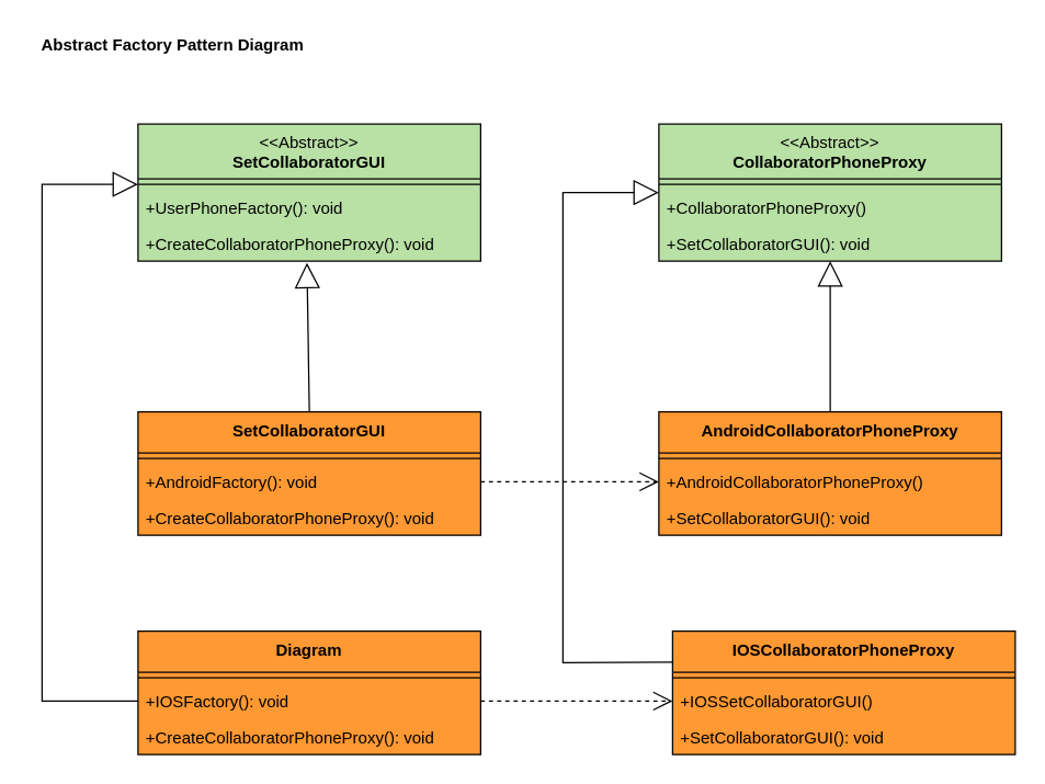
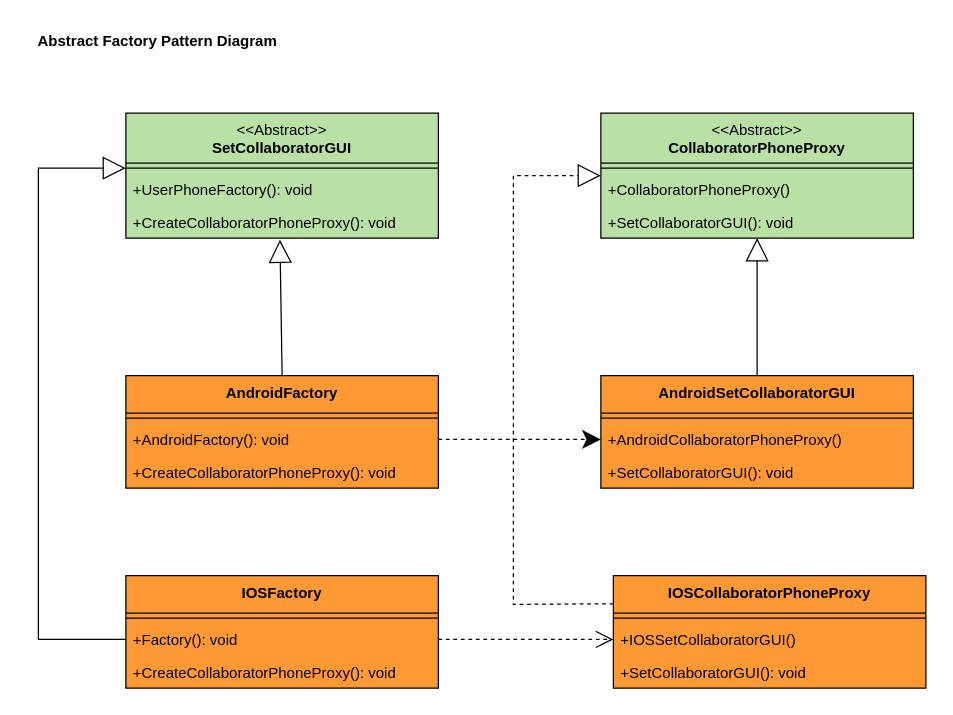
  <mxCell id="0" />
  <mxCell id="1" parent="0" />
  <mxCell id="2" value="&lt;div&gt;&lt;span style=&quot;font-weight: normal;&quot;&gt;&amp;lt;&amp;lt;Abstract&amp;gt;&amp;gt;&lt;/span&gt;&lt;/div&gt;SetCollaboratorGUI" style="swimlane;fontStyle=1;align=center;verticalAlign=top;childLayout=stackLayout;horizontal=1;startSize=40;horizontalStack=0;resizeParent=1;resizeParentMax=0;resizeLast=0;collapsible=1;marginBottom=0;whiteSpace=wrap;html=1;fillColor=#B9E0A5;swimlaneFillColor=#B9E0A5;" parent="1" vertex="1"><mxGeometry x="100" y="90" width="250" height="100" as="geometry" /></mxCell>
  <mxCell id="3" value="" style="line;strokeWidth=1;fillColor=none;align=left;verticalAlign=middle;spacingTop=-1;spacingLeft=3;spacingRight=3;rotatable=0;labelPosition=right;points=[];portConstraint=eastwest;strokeColor=inherit;" parent="2" vertex="1"><mxGeometry y="40" width="250" height="8" as="geometry" /></mxCell>
  <mxCell id="4" value="+UserPhoneFactory(): void" style="text;strokeColor=none;fillColor=none;align=left;verticalAlign=top;spacingLeft=4;spacingRight=4;overflow=hidden;rotatable=0;points=[[0,0.5],[1,0.5]];portConstraint=eastwest;whiteSpace=wrap;html=1;" parent="2" vertex="1"><mxGeometry y="48" width="250" height="26" as="geometry" /></mxCell>
  <mxCell id="5" value="+CreateCollaboratorPhoneProxy(): void" style="text;strokeColor=none;fillColor=none;align=left;verticalAlign=top;spacingLeft=4;spacingRight=4;overflow=hidden;rotatable=0;points=[[0,0.5],[1,0.5]];portConstraint=eastwest;whiteSpace=wrap;html=1;" parent="2" vertex="1"><mxGeometry y="74" width="250" height="26" as="geometry" /></mxCell>
- <mxCell id="6" value="&lt;div&gt;&lt;span style=&quot;background-color: transparent; color: light-dark(rgb(0, 0, 0), rgb(255, 255, 255));&quot;&gt;SetCollaboratorGUI&lt;/span&gt;&lt;/div&gt;" style="swimlane;fontStyle=1;align=center;verticalAlign=top;childLayout=stackLayout;horizontal=1;startSize=30;horizontalStack=0;resizeParent=1;resizeParentMax=0;resizeLast=0;collapsible=1;marginBottom=0;whiteSpace=wrap;html=1;fillColor=#FF9933;swimlaneFillColor=#FF9933;" parent="1" vertex="1"><mxGeometry x="100" y="300" width="250" height="90" as="geometry" /></mxCell>
+ <mxCell id="6" value="&lt;div&gt;&lt;span style=&quot;background-color: transparent; color: light-dark(rgb(0, 0, 0), rgb(255, 255, 255));&quot;&gt;AndroidFactory&lt;/span&gt;&lt;/div&gt;" style="swimlane;fontStyle=1;align=center;verticalAlign=top;childLayout=stackLayout;horizontal=1;startSize=30;horizontalStack=0;resizeParent=1;resizeParentMax=0;resizeLast=0;collapsible=1;marginBottom=0;whiteSpace=wrap;html=1;fillColor=#FF9933;swimlaneFillColor=#FF9933;" parent="1" vertex="1"><mxGeometry x="100" y="300" width="250" height="90" as="geometry" /></mxCell>
  <mxCell id="7" value="" style="line;strokeWidth=1;fillColor=none;align=left;verticalAlign=middle;spacingTop=-1;spacingLeft=3;spacingRight=3;rotatable=0;labelPosition=right;points=[];portConstraint=eastwest;strokeColor=inherit;" parent="6" vertex="1"><mxGeometry y="30" width="250" height="8" as="geometry" /></mxCell>
  <mxCell id="8" value="+AndroidFactory(): void" style="text;strokeColor=none;fillColor=none;align=left;verticalAlign=top;spacingLeft=4;spacingRight=4;overflow=hidden;rotatable=0;points=[[0,0.5],[1,0.5]];portConstraint=eastwest;whiteSpace=wrap;html=1;" parent="6" vertex="1"><mxGeometry y="38" width="250" height="26" as="geometry" /></mxCell>
  <mxCell id="9" value="+CreateCollaboratorPhoneProxy(): void" style="text;strokeColor=none;fillColor=none;align=left;verticalAlign=top;spacingLeft=4;spacingRight=4;overflow=hidden;rotatable=0;points=[[0,0.5],[1,0.5]];portConstraint=eastwest;whiteSpace=wrap;html=1;" parent="6" vertex="1"><mxGeometry y="64" width="250" height="26" as="geometry" /></mxCell>
- <mxCell id="10" value="&lt;div&gt;&lt;span style=&quot;background-color: transparent; color: light-dark(rgb(0, 0, 0), rgb(255, 255, 255));&quot;&gt;Diagram&lt;/span&gt;&lt;/div&gt;" style="swimlane;fontStyle=1;align=center;verticalAlign=top;childLayout=stackLayout;horizontal=1;startSize=30;horizontalStack=0;resizeParent=1;resizeParentMax=0;resizeLast=0;collapsible=1;marginBottom=0;whiteSpace=wrap;html=1;fillColor=#FF9933;swimlaneFillColor=#FF9933;" parent="1" vertex="1"><mxGeometry x="100" y="460" width="250" height="90" as="geometry" /></mxCell>
+ <mxCell id="10" value="&lt;div&gt;&lt;span style=&quot;background-color: transparent; color: light-dark(rgb(0, 0, 0), rgb(255, 255, 255));&quot;&gt;IOSFactory&lt;/span&gt;&lt;/div&gt;" style="swimlane;fontStyle=1;align=center;verticalAlign=top;childLayout=stackLayout;horizontal=1;startSize=30;horizontalStack=0;resizeParent=1;resizeParentMax=0;resizeLast=0;collapsible=1;marginBottom=0;whiteSpace=wrap;html=1;fillColor=#FF9933;swimlaneFillColor=#FF9933;" parent="1" vertex="1"><mxGeometry x="100" y="460" width="250" height="90" as="geometry" /></mxCell>
  <mxCell id="11" value="" style="line;strokeWidth=1;fillColor=none;align=left;verticalAlign=middle;spacingTop=-1;spacingLeft=3;spacingRight=3;rotatable=0;labelPosition=right;points=[];portConstraint=eastwest;strokeColor=inherit;" parent="10" vertex="1"><mxGeometry y="30" width="250" height="8" as="geometry" /></mxCell>
- <mxCell id="12" value="+IOSFactory(): void" style="text;strokeColor=none;fillColor=none;align=left;verticalAlign=top;spacingLeft=4;spacingRight=4;overflow=hidden;rotatable=0;points=[[0,0.5],[1,0.5]];portConstraint=eastwest;whiteSpace=wrap;html=1;" parent="10" vertex="1"><mxGeometry y="38" width="250" height="26" as="geometry" /></mxCell>
+ <mxCell id="12" value="+Factory(): void" style="text;strokeColor=none;fillColor=none;align=left;verticalAlign=top;spacingLeft=4;spacingRight=4;overflow=hidden;rotatable=0;points=[[0,0.5],[1,0.5]];portConstraint=eastwest;whiteSpace=wrap;html=1;" parent="10" vertex="1"><mxGeometry y="38" width="250" height="26" as="geometry" /></mxCell>
  <mxCell id="13" value="+CreateCollaboratorPhoneProxy(): void" style="text;strokeColor=none;fillColor=none;align=left;verticalAlign=top;spacingLeft=4;spacingRight=4;overflow=hidden;rotatable=0;points=[[0,0.5],[1,0.5]];portConstraint=eastwest;whiteSpace=wrap;html=1;" parent="10" vertex="1"><mxGeometry y="64" width="250" height="26" as="geometry" /></mxCell>
  <mxCell id="14" value="&lt;div&gt;&lt;span style=&quot;font-weight: normal;&quot;&gt;&amp;lt;&amp;lt;Abstract&amp;gt;&amp;gt;&lt;/span&gt;&lt;/div&gt;&lt;span style=&quot;text-align: left;&quot;&gt;CollaboratorPhoneProxy&lt;/span&gt;" style="swimlane;fontStyle=1;align=center;verticalAlign=top;childLayout=stackLayout;horizontal=1;startSize=40;horizontalStack=0;resizeParent=1;resizeParentMax=0;resizeLast=0;collapsible=1;marginBottom=0;whiteSpace=wrap;html=1;fillColor=#B9E0A5;swimlaneFillColor=#B9E0A5;" parent="1" vertex="1"><mxGeometry x="480" y="90" width="250" height="100" as="geometry" /></mxCell>
  <mxCell id="15" value="" style="line;strokeWidth=1;fillColor=none;align=left;verticalAlign=middle;spacingTop=-1;spacingLeft=3;spacingRight=3;rotatable=0;labelPosition=right;points=[];portConstraint=eastwest;strokeColor=inherit;" parent="14" vertex="1"><mxGeometry y="40" width="250" height="8" as="geometry" /></mxCell>
  <mxCell id="16" value="+CollaboratorPhoneProxy()" style="text;strokeColor=none;fillColor=none;align=left;verticalAlign=top;spacingLeft=4;spacingRight=4;overflow=hidden;rotatable=0;points=[[0,0.5],[1,0.5]];portConstraint=eastwest;whiteSpace=wrap;html=1;" parent="14" vertex="1"><mxGeometry y="48" width="250" height="26" as="geometry" /></mxCell>
  <mxCell id="17" value="+SetCollaboratorGUI(): void" style="text;strokeColor=none;fillColor=none;align=left;verticalAlign=top;spacingLeft=4;spacingRight=4;overflow=hidden;rotatable=0;points=[[0,0.5],[1,0.5]];portConstraint=eastwest;whiteSpace=wrap;html=1;" parent="14" vertex="1"><mxGeometry y="74" width="250" height="26" as="geometry" /></mxCell>
- <mxCell id="18" value="&lt;div&gt;&lt;span style=&quot;background-color: transparent; color: light-dark(rgb(0, 0, 0), rgb(255, 255, 255));&quot;&gt;Android&lt;/span&gt;&lt;span style=&quot;text-align: left; background-color: transparent; color: light-dark(rgb(0, 0, 0), rgb(255, 255, 255));&quot;&gt;CollaboratorPhoneProxy&lt;/span&gt;&lt;/div&gt;" style="swimlane;fontStyle=1;align=center;verticalAlign=top;childLayout=stackLayout;horizontal=1;startSize=30;horizontalStack=0;resizeParent=1;resizeParentMax=0;resizeLast=0;collapsible=1;marginBottom=0;whiteSpace=wrap;html=1;fillColor=#FF9933;swimlaneFillColor=#FF9933;" parent="1" vertex="1"><mxGeometry x="480" y="300" width="250" height="90" as="geometry" /></mxCell>
+ <mxCell id="18" value="&lt;div&gt;&lt;span style=&quot;background-color: transparent; color: light-dark(rgb(0, 0, 0), rgb(255, 255, 255));&quot;&gt;Android&lt;/span&gt;&lt;span style=&quot;text-align: left; background-color: transparent; color: light-dark(rgb(0, 0, 0), rgb(255, 255, 255));&quot;&gt;SetCollaboratorGUI&lt;/span&gt;&lt;/div&gt;" style="swimlane;fontStyle=1;align=center;verticalAlign=top;childLayout=stackLayout;horizontal=1;startSize=30;horizontalStack=0;resizeParent=1;resizeParentMax=0;resizeLast=0;collapsible=1;marginBottom=0;whiteSpace=wrap;html=1;fillColor=#FF9933;swimlaneFillColor=#FF9933;" parent="1" vertex="1"><mxGeometry x="480" y="300" width="250" height="90" as="geometry" /></mxCell>
  <mxCell id="19" value="" style="line;strokeWidth=1;fillColor=none;align=left;verticalAlign=middle;spacingTop=-1;spacingLeft=3;spacingRight=3;rotatable=0;labelPosition=right;points=[];portConstraint=eastwest;strokeColor=inherit;" parent="18" vertex="1"><mxGeometry y="30" width="250" height="8" as="geometry" /></mxCell>
  <mxCell id="20" value="&lt;span style=&quot;color: light-dark(rgb(0, 0, 0), rgb(255, 255, 255)); text-align: center; background-color: transparent;&quot;&gt;+Android&lt;/span&gt;&lt;span style=&quot;color: light-dark(rgb(0, 0, 0), rgb(255, 255, 255)); background-color: transparent;&quot;&gt;CollaboratorPhoneProxy()&lt;/span&gt;" style="text;strokeColor=none;fillColor=none;align=left;verticalAlign=top;spacingLeft=4;spacingRight=4;overflow=hidden;rotatable=0;points=[[0,0.5],[1,0.5]];portConstraint=eastwest;whiteSpace=wrap;html=1;" parent="18" vertex="1"><mxGeometry y="38" width="250" height="26" as="geometry" /></mxCell>
  <mxCell id="21" value="+SetCollaboratorGUI(): void" style="text;strokeColor=none;fillColor=none;align=left;verticalAlign=top;spacingLeft=4;spacingRight=4;overflow=hidden;rotatable=0;points=[[0,0.5],[1,0.5]];portConstraint=eastwest;whiteSpace=wrap;html=1;" parent="18" vertex="1"><mxGeometry y="64" width="250" height="26" as="geometry" /></mxCell>
  <mxCell id="22" value="&lt;div&gt;&lt;span style=&quot;background-color: transparent; color: light-dark(rgb(0, 0, 0), rgb(255, 255, 255));&quot;&gt;IOS&lt;/span&gt;&lt;span style=&quot;text-align: left; background-color: transparent; color: light-dark(rgb(0, 0, 0), rgb(255, 255, 255));&quot;&gt;CollaboratorPhoneProxy&lt;/span&gt;&lt;/div&gt;" style="swimlane;fontStyle=1;align=center;verticalAlign=top;childLayout=stackLayout;horizontal=1;startSize=30;horizontalStack=0;resizeParent=1;resizeParentMax=0;resizeLast=0;collapsible=1;marginBottom=0;whiteSpace=wrap;html=1;swimlaneFillColor=#FF9933;fillColor=#FF9933;" parent="1" vertex="1"><mxGeometry x="490" y="460" width="250" height="90" as="geometry" /></mxCell>
  <mxCell id="23" value="" style="line;strokeWidth=1;fillColor=none;align=left;verticalAlign=middle;spacingTop=-1;spacingLeft=3;spacingRight=3;rotatable=0;labelPosition=right;points=[];portConstraint=eastwest;strokeColor=inherit;" parent="22" vertex="1"><mxGeometry y="30" width="250" height="8" as="geometry" /></mxCell>
  <mxCell id="24" value="&lt;span style=&quot;color: light-dark(rgb(0, 0, 0), rgb(255, 255, 255)); text-align: center; background-color: transparent;&quot;&gt;+IOS&lt;/span&gt;&lt;span style=&quot;background-color: transparent; color: light-dark(rgb(0, 0, 0), rgb(255, 255, 255));&quot;&gt;SetCollaboratorGUI()&lt;/span&gt;" style="text;strokeColor=none;fillColor=none;align=left;verticalAlign=top;spacingLeft=4;spacingRight=4;overflow=hidden;rotatable=0;points=[[0,0.5],[1,0.5]];portConstraint=eastwest;whiteSpace=wrap;html=1;" parent="22" vertex="1"><mxGeometry y="38" width="250" height="26" as="geometry" /></mxCell>
  <mxCell id="25" value="+SetCollaboratorGUI(): void" style="text;strokeColor=none;fillColor=none;align=left;verticalAlign=top;spacingLeft=4;spacingRight=4;overflow=hidden;rotatable=0;points=[[0,0.5],[1,0.5]];portConstraint=eastwest;whiteSpace=wrap;html=1;" parent="22" vertex="1"><mxGeometry y="64" width="250" height="26" as="geometry" /></mxCell>
  <mxCell id="26" value="" style="endArrow=block;endSize=16;endFill=0;html=1;rounded=0;exitX=0.5;exitY=0;exitDx=0;exitDy=0;entryX=0.493;entryY=1.048;entryDx=0;entryDy=0;entryPerimeter=0;" parent="1" source="6" target="5" edge="1"><mxGeometry width="160" relative="1" as="geometry"><mxPoint x="80" y="250" as="sourcePoint" /><mxPoint x="240" y="250" as="targetPoint" /></mxGeometry></mxCell>
  <mxCell id="27" value="" style="endArrow=block;endSize=16;endFill=0;html=1;rounded=0;exitX=0;exitY=0.5;exitDx=0;exitDy=0;entryX=0;entryY=0.5;entryDx=0;entryDy=0;" parent="1" source="12" edge="1"><mxGeometry width="160" relative="1" as="geometry"><mxPoint x="100" y="494" as="sourcePoint" /><mxPoint x="100" y="134" as="targetPoint" /><Array as="points"><mxPoint x="30" y="511" /><mxPoint x="30" y="134" /></Array></mxGeometry></mxCell>
  <mxCell id="28" value="" style="endArrow=block;endSize=16;endFill=0;html=1;rounded=0;exitX=0.5;exitY=0;exitDx=0;exitDy=0;" parent="1" source="18" target="17" edge="1"><mxGeometry width="160" relative="1" as="geometry"><mxPoint x="440" y="260" as="sourcePoint" /><mxPoint x="438" y="151" as="targetPoint" /></mxGeometry></mxCell>
- <mxCell id="29" value="" style="endArrow=block;endSize=16;endFill=0;html=1;rounded=0;exitX=0;exitY=0.25;exitDx=0;exitDy=0;entryX=0;entryY=0.5;entryDx=0;entryDy=0;" parent="1" source="22" target="14" edge="1"><mxGeometry width="160" relative="1" as="geometry"><mxPoint x="440" y="450" as="sourcePoint" /><mxPoint x="438" y="341" as="targetPoint" /><Array as="points"><mxPoint x="410" y="483" /><mxPoint x="410" y="140" /></Array></mxGeometry></mxCell>
- <mxCell id="30" value="" style="endArrow=open;endSize=12;dashed=1;html=1;rounded=0;exitX=1;exitY=0.5;exitDx=0;exitDy=0;entryX=0;entryY=0.5;entryDx=0;entryDy=0;" parent="1" source="8" target="20" edge="1"><mxGeometry width="160" relative="1" as="geometry"><mxPoint x="290" y="660" as="sourcePoint" /><mxPoint x="450" y="660" as="targetPoint" /></mxGeometry></mxCell>
+ <mxCell id="29" value="" style="endArrow=block;endSize=16;endFill=0;html=1;rounded=0;exitX=0;exitY=0.25;exitDx=0;exitDy=0;entryX=0;entryY=0.5;entryDx=0;entryDy=0;dashed=1;" parent="1" source="22" target="14" edge="1"><mxGeometry width="160" relative="1" as="geometry"><mxPoint x="440" y="450" as="sourcePoint" /><mxPoint x="438" y="341" as="targetPoint" /><Array as="points"><mxPoint x="410" y="483" /><mxPoint x="410" y="140" /></Array></mxGeometry></mxCell>
+ <mxCell id="30" value="" style="endArrow=classic;endSize=12;dashed=1;html=1;rounded=0;exitX=1;exitY=0.5;exitDx=0;exitDy=0;entryX=0;entryY=0.5;entryDx=0;entryDy=0;" parent="1" source="8" target="20" edge="1"><mxGeometry width="160" relative="1" as="geometry"><mxPoint x="290" y="660" as="sourcePoint" /><mxPoint x="450" y="660" as="targetPoint" /></mxGeometry></mxCell>
  <mxCell id="31" value="" style="endArrow=open;endSize=12;dashed=1;html=1;rounded=0;exitX=1;exitY=0.5;exitDx=0;exitDy=0;entryX=0;entryY=0.5;entryDx=0;entryDy=0;" parent="1" source="12" target="24" edge="1"><mxGeometry width="160" relative="1" as="geometry"><mxPoint x="390" y="660" as="sourcePoint" /><mxPoint x="520" y="660" as="targetPoint" /></mxGeometry></mxCell>
  <mxCell id="32" value="Abstract Factory Pattern Diagram" style="text;align=center;fontStyle=1;verticalAlign=middle;spacingLeft=3;spacingRight=3;strokeColor=none;rotatable=0;points=[[0,0.5],[1,0.5]];portConstraint=eastwest;html=1;" parent="1" vertex="1"><mxGeometry x="20" y="20" width="210" height="26" as="geometry" /></mxCell>
